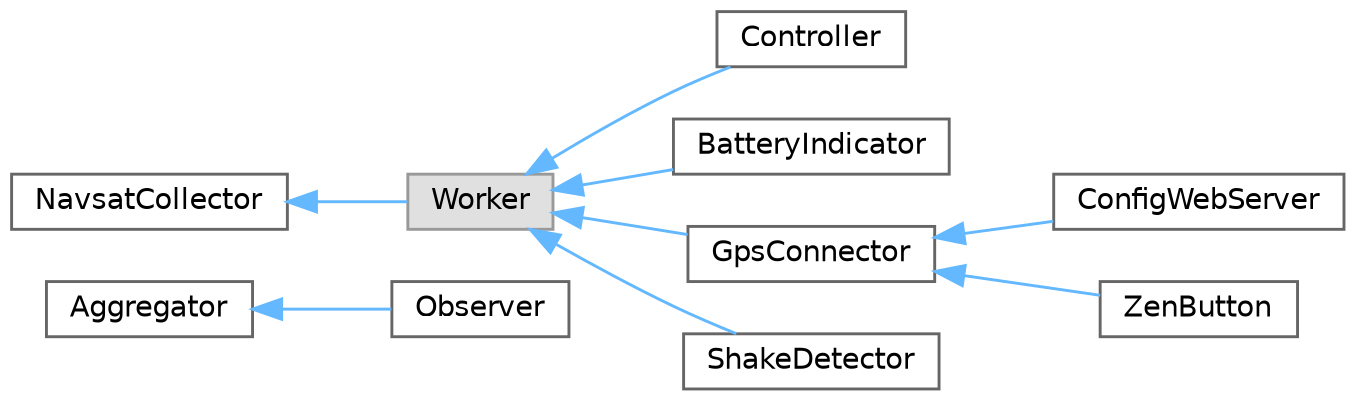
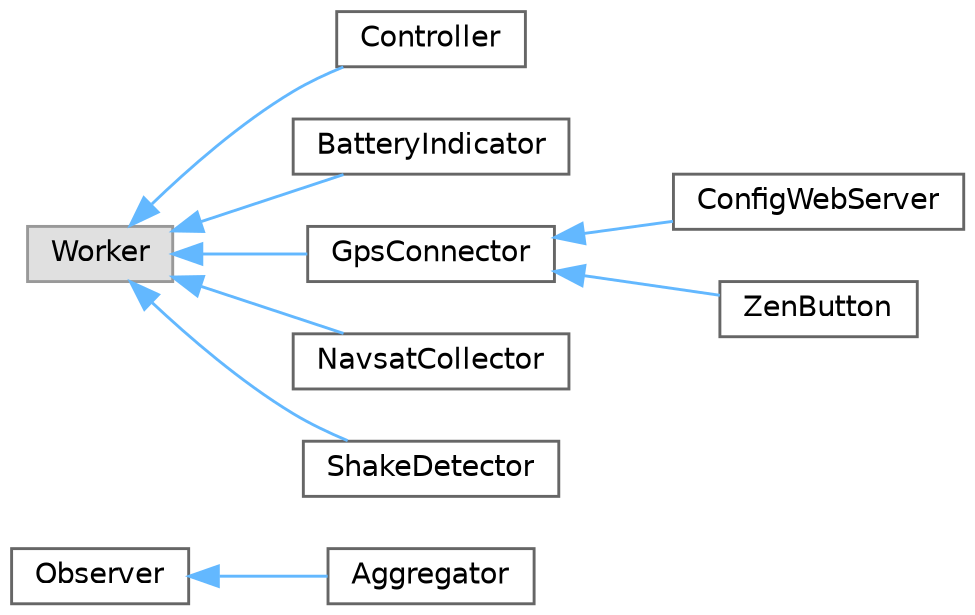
  digraph {
    rankdir=LR
    node [color=grey40 fillcolor=white fontname=Helvetica fontsize=10 shape=box style=filled]
    edge [color=steelblue1 dir=back fontname=Helvetica fontsize=10 labelfontname=Helvetica labelfontsize=10 style=solid]
    n1 [height=0.2 label=Observer width=0.4]
    n2 [height=0.2 label=Aggregator width=0.4]
    n3 [height=0.2 label=Controller width=0.4]
    n4 [color=grey60 fillcolor="#E0E0E0" height=0.2 label=Worker width=0.4]
    n5 [height=0.2 label=BatteryIndicator width=0.4]
    n6 [height=0.2 label=GpsConnector width=0.4]
    n7 [height=0.2 label=NavsatCollector width=0.4]
    n8 [height=0.2 label=ShakeDetector width=0.4]
    n9 [height=0.2 label=ConfigWebServer width=0.4]
    n10 [height=0.2 label=ZenButton width=0.4]
-   n2 -> n1
+   n1 -> n2
    n4 -> n3
    n4 -> n5
    n4 -> n6
-   n7 -> n4
+   n4 -> n7
    n4 -> n8
    n6 -> n9
    n6 -> n10
  }
